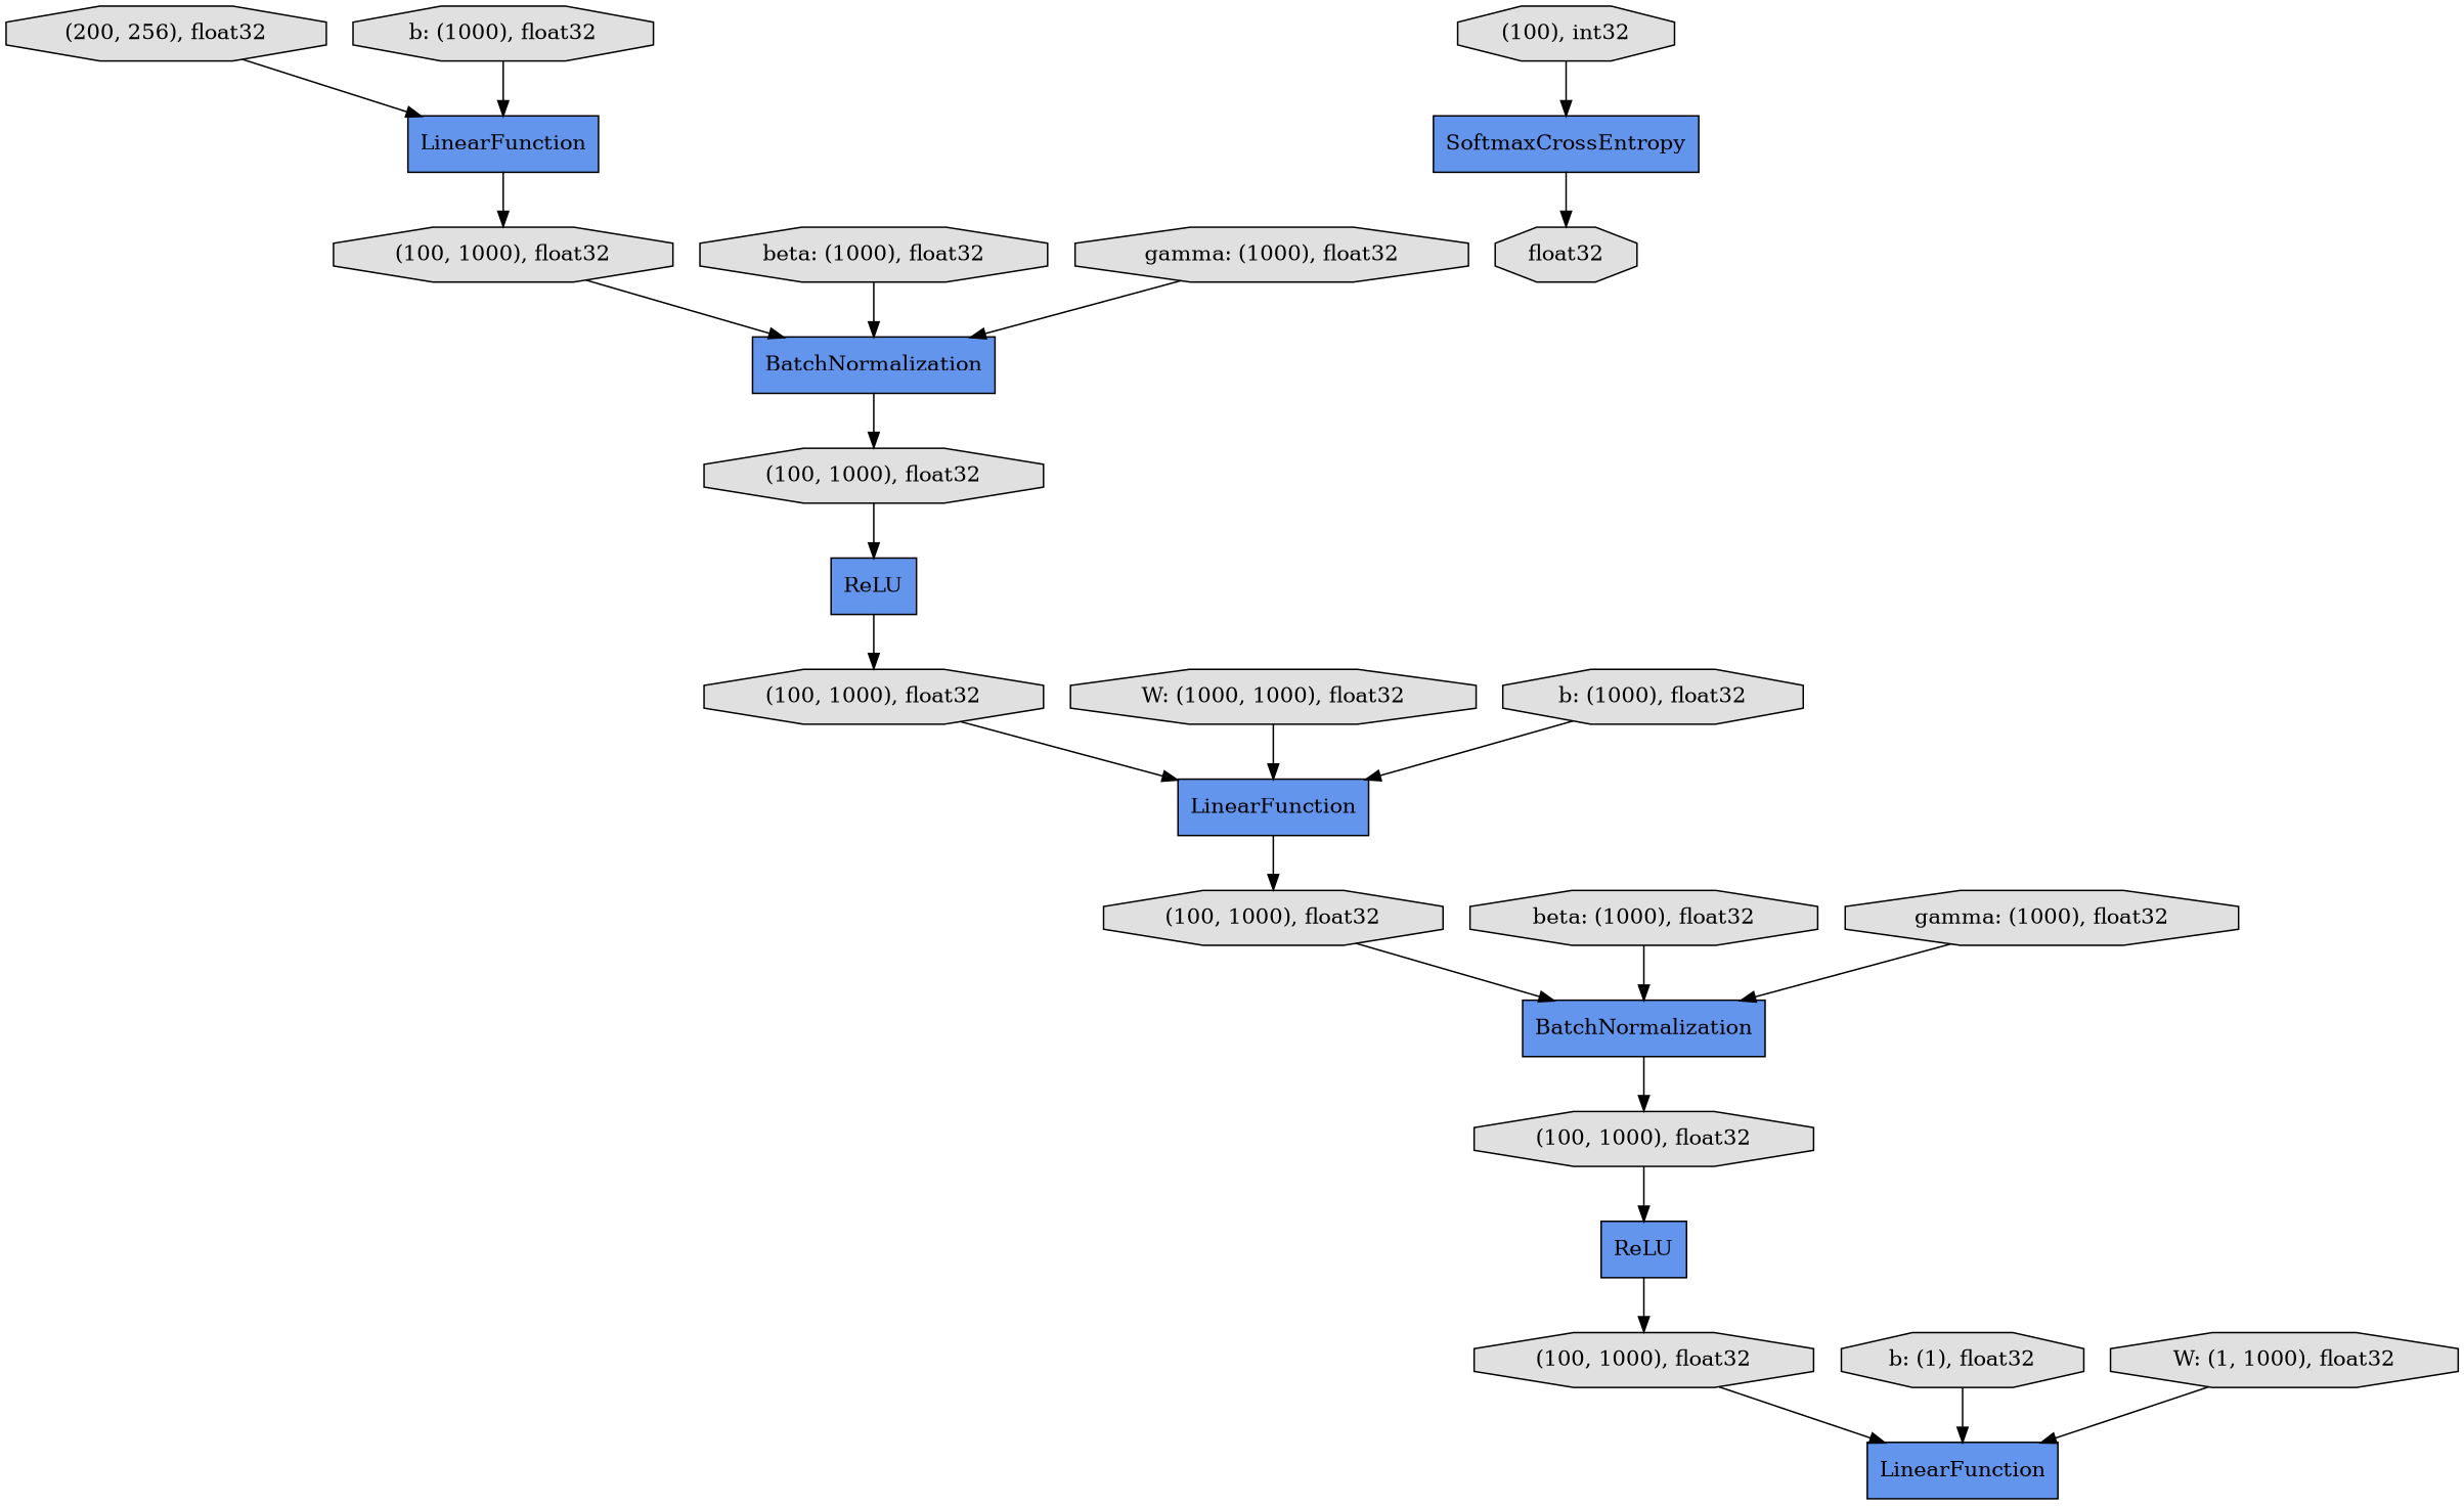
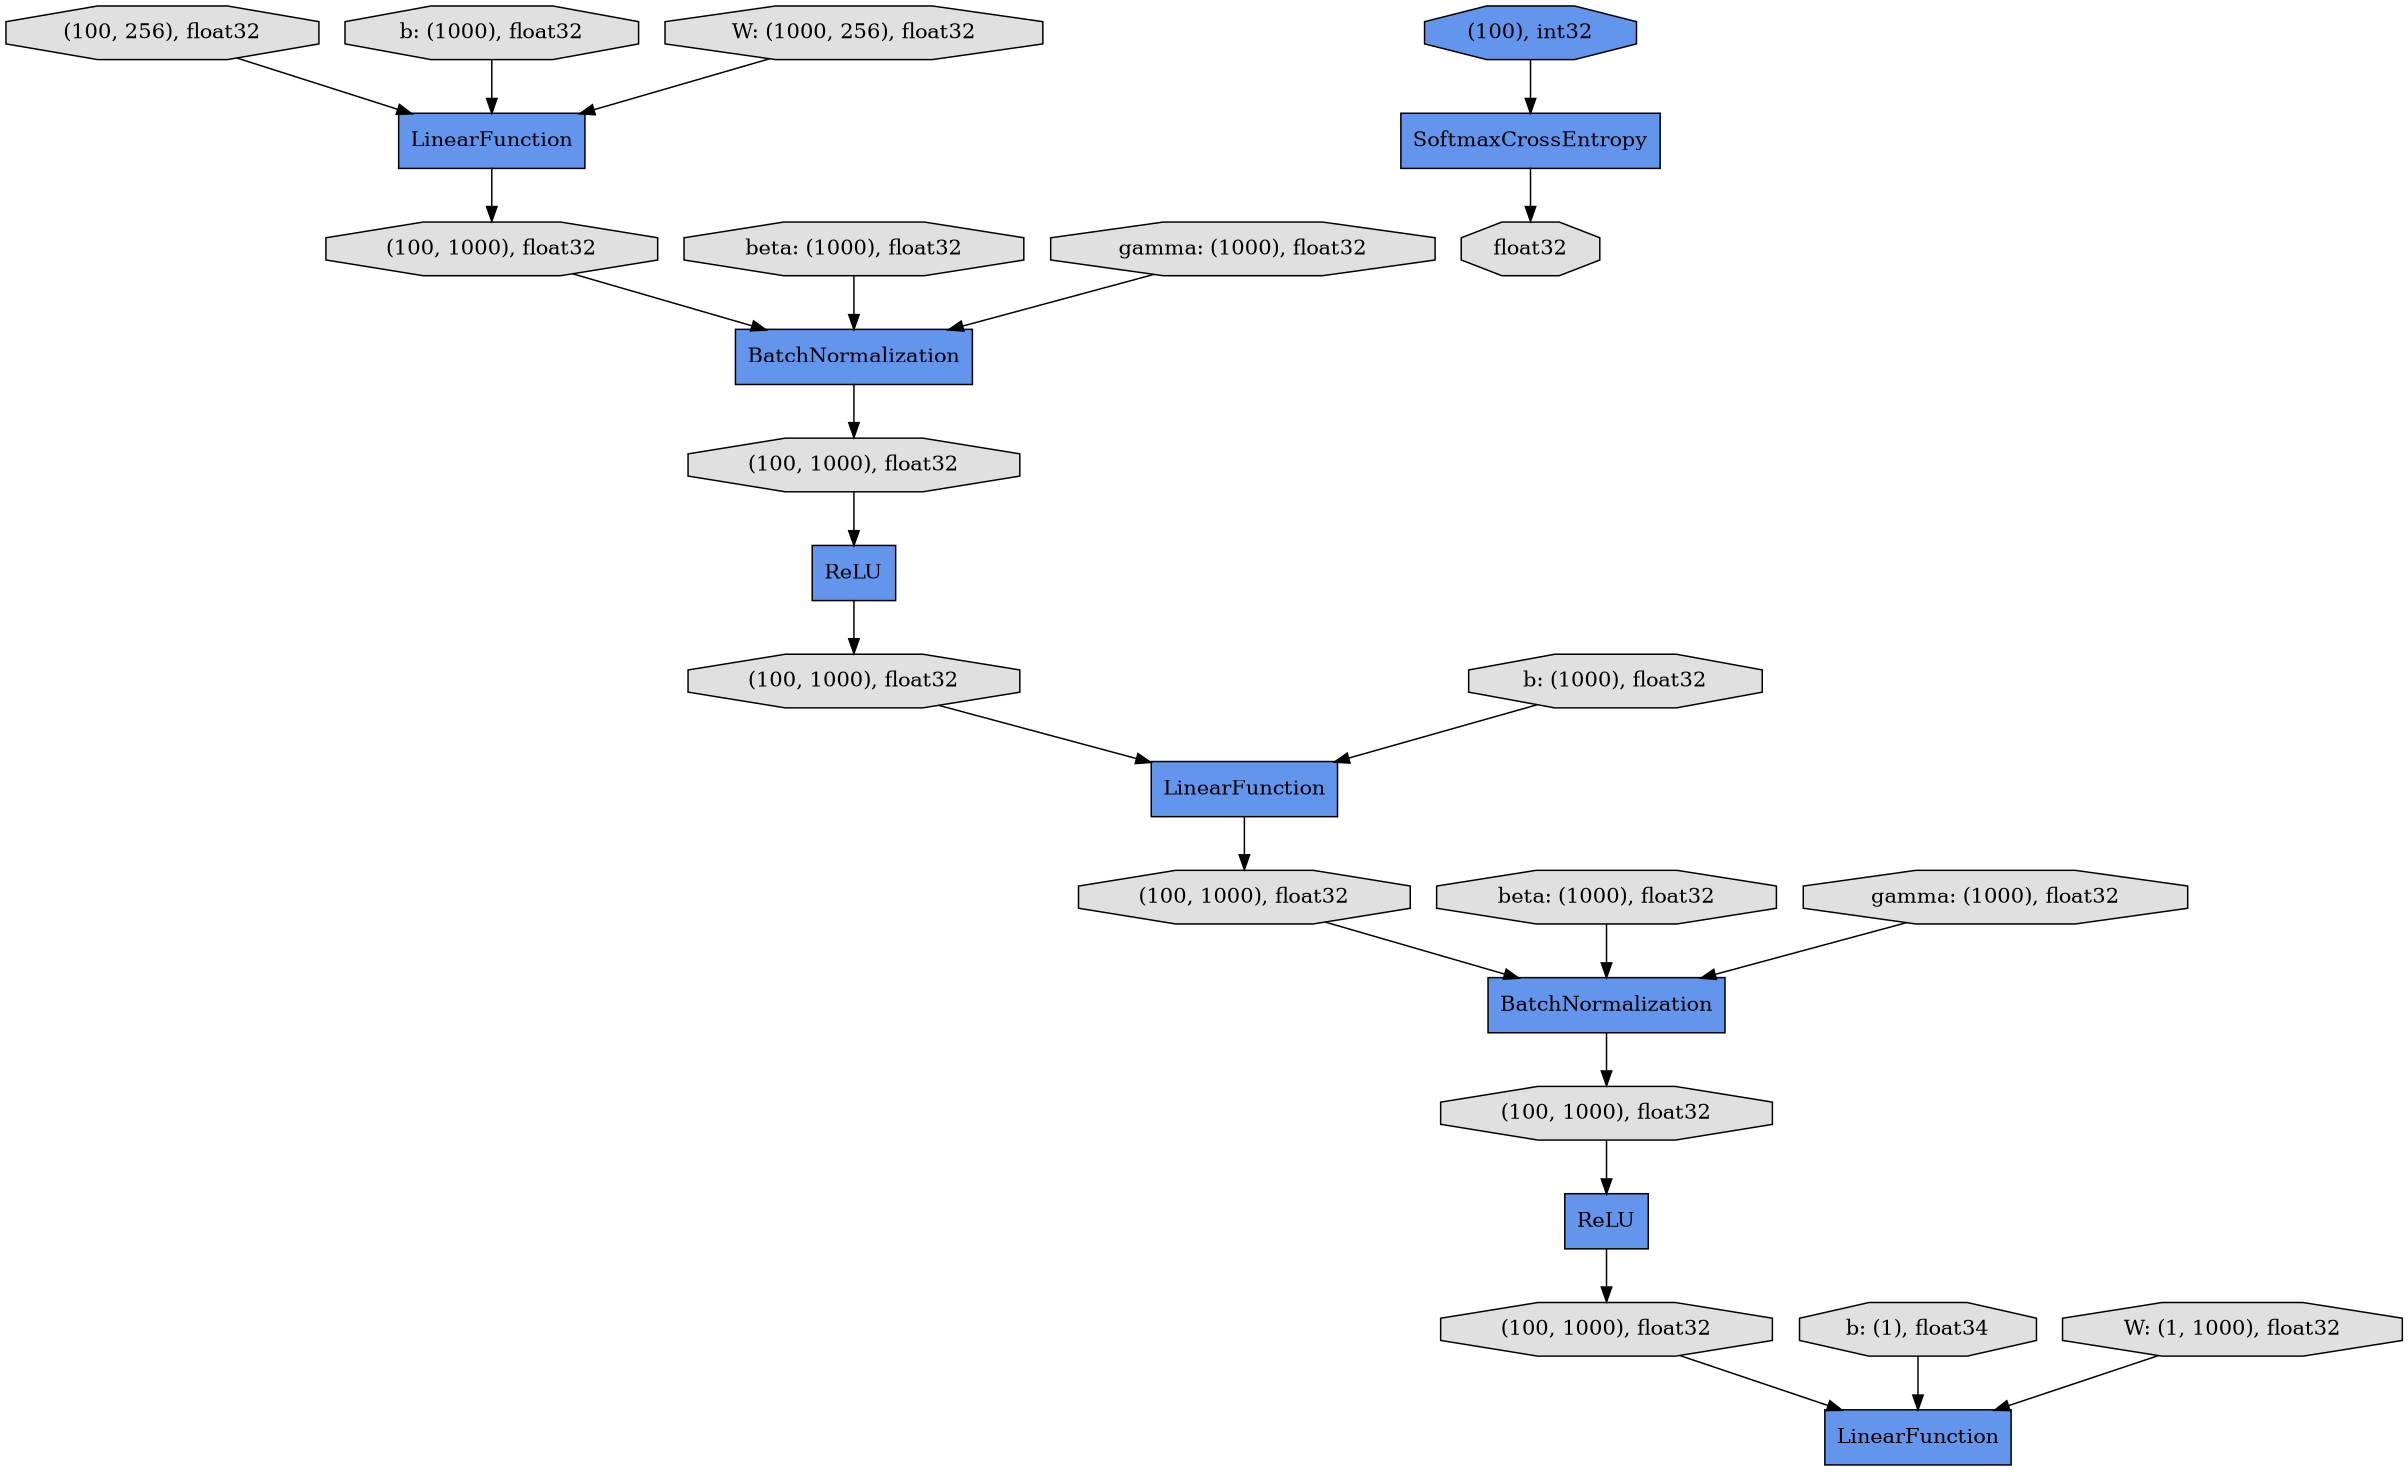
  digraph {
    rankdir=TB
    node [fillcolor="#E0E0E0" shape=octagon style=filled]
-   n1 [label="(200, 256), float32"]
+   n1 [label="(100, 256), float32"]
    n2 [fillcolor="#6495ED" label=LinearFunction shape=record]
    n3 [label="(100, 1000), float32"]
    n4 [label="beta: (1000), float32"]
    n5 [fillcolor="#6495ED" label=BatchNormalization shape=record]
    n6 [label="(100, 1000), float32"]
    n7 [fillcolor="#6495ED" label=LinearFunction shape=record]
    n8 [fillcolor="#6495ED" label=BatchNormalization shape=record]
    n9 [label="(100, 1000), float32"]
    n10 [fillcolor="#6495ED" label=ReLU shape=record]
    n11 [label="(100, 1000), float32"]
    n12 [fillcolor="#6495ED" label=ReLU shape=record]
    n13 [label="(100, 1000), float32"]
-   n14 [label="W: (1000, 1000), float32"]
    n15 [fillcolor="#6495ED" label=LinearFunction shape=record]
    n16 [label="(100, 1000), float32"]
-   n17 [label="b: (1), float32"]
+   n17 [label="b: (1), float34"]
    n18 [label="beta: (1000), float32"]
    n19 [label="b: (1000), float32"]
    n20 [label="gamma: (1000), float32"]
    n21 [fillcolor="#6495ED" label=SoftmaxCrossEntropy shape=record]
    n22 [label=float32]
    n23 [label="W: (1, 1000), float32"]
-   n25 [label="(100), int32"]
+   n24 [label="W: (1000, 256), float32"]
+   n25 [fillcolor="#6495ED" label="(100), int32"]
    n26 [label="gamma: (1000), float32"]
    n27 [label="b: (1000), float32"]
    n1 -> n2
    n2 -> n3
    n3 -> n8
    n4 -> n5
    n5 -> n6
    n6 -> n10
    n8 -> n9
    n9 -> n12
    n10 -> n11
    n11 -> n7
    n12 -> n13
    n13 -> n15
-   n14 -> n15
    n15 -> n16
    n16 -> n5
    n17 -> n7
    n18 -> n8
    n19 -> n2
    n20 -> n8
    n21 -> n22
    n23 -> n7
+   n24 -> n2
    n25 -> n21
    n26 -> n5
    n27 -> n15
  }
